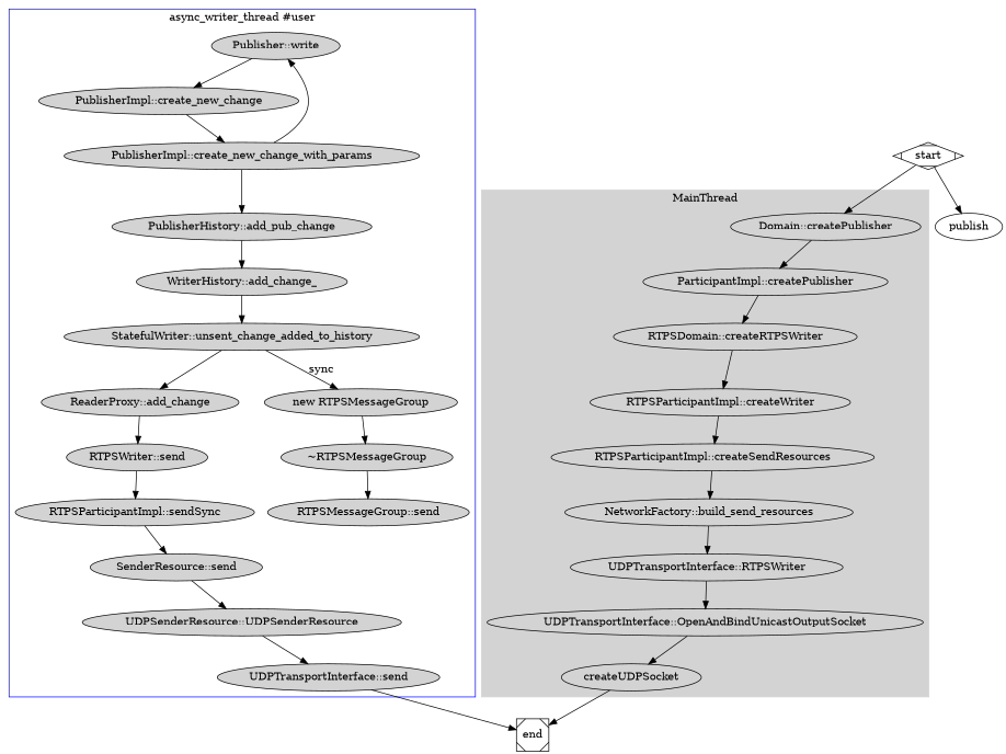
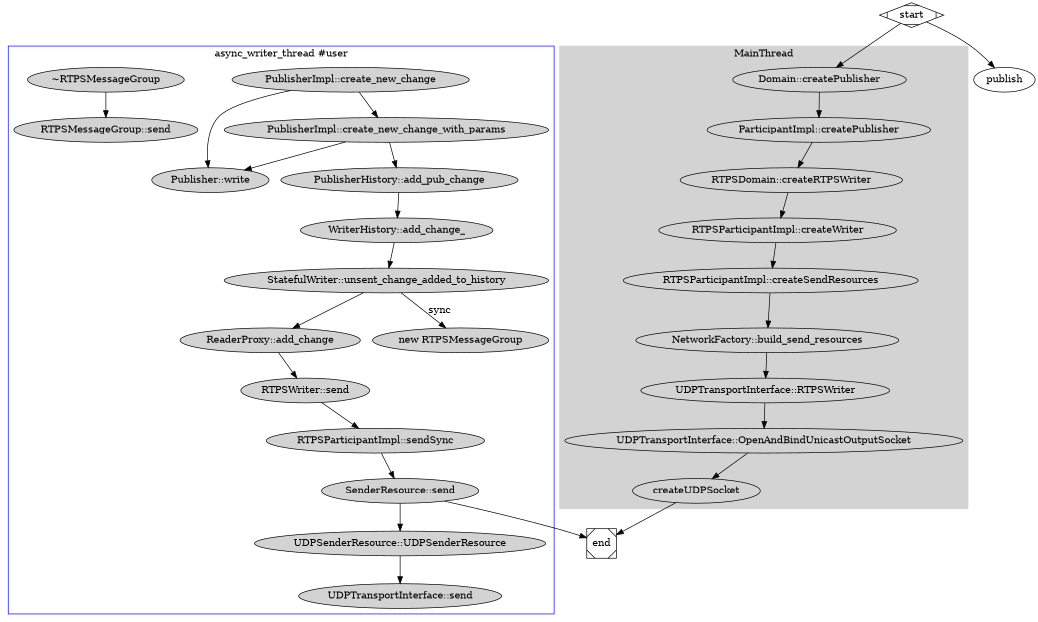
  digraph {
    node [style=filled]
    n1 [clolor=white label="Domain::createPublisher"]
    n2 [clolor=white label="ParticipantImpl::createPublisher"]
    n3 [clolor=white label="RTPSDomain::createRTPSWriter"]
    n4 [clolor=white label="RTPSParticipantImpl::createWriter"]
    n5 [clolor=white label="RTPSParticipantImpl::createSendResources"]
    n6 [clolor=white label="NetworkFactory::build_send_resources"]
    n7 [clolor=white label="UDPTransportInterface::RTPSWriter"]
    n8 [clolor=white label="UDPTransportInterface::OpenAndBindUnicastOutputSocket"]
    n9 [clolor=white label=createUDPSocket]
    n10 [label="Publisher::write"]
    n11 [label="PublisherImpl::create_new_change"]
    n12 [label="PublisherImpl::create_new_change_with_params"]
    n13 [label="PublisherHistory::add_pub_change"]
    n14 [label="WriterHistory::add_change_"]
    n15 [label="StatefulWriter::unsent_change_added_to_history"]
    n16 [label="ReaderProxy::add_change"]
    n17 [label="new RTPSMessageGroup"]
    n18 [label="~RTPSMessageGroup"]
    n19 [label="RTPSMessageGroup::send"]
    n20 [label="RTPSWriter::send"]
    n21 [label="RTPSParticipantImpl::sendSync"]
    n22 [label="SenderResource::send"]
    n23 [label="UDPSenderResource::UDPSenderResource"]
    n24 [label="UDPTransportInterface::send"]
    end [shape=Msquare style=""]
    start [shape=Mdiamond style=""]
    publish [style=""]
    subgraph cluster_1 {
      color=lightgrey
      label=MainThread
      style=filled
      n1
      n2
      n3
      n4
      n5
      n6
      n7
      n8
      n9
    }
    subgraph cluster_2 {
      color=blue
      label="async_writer_thread #user"
      n10
      n11
      n12
      n13
      n14
      n15
      n16
      n17
      n18
      n19
      n20
      n21
      n22
      n23
      n24
    }
    n1 -> n2
    n2 -> n3
    n3 -> n4
    n4 -> n5
    n5 -> n6
    n6 -> n7
    n7 -> n8
    n8 -> n9
    n9 -> end
-   n10 -> n11
+   n11 -> n10
    n11 -> n12
    n12 -> n10
    n12 -> n13
    n13 -> n14
    n14 -> n15
    n15 -> n16
    n15 -> n17 [label=sync]
    n16 -> n20
-   n17 -> n18
    n18 -> n19
    n20 -> n21
    n21 -> n22
    n22 -> n23
    n23 -> n24
-   n24 -> end
+   n22 -> end
    start -> n1
    start -> publish
  }
